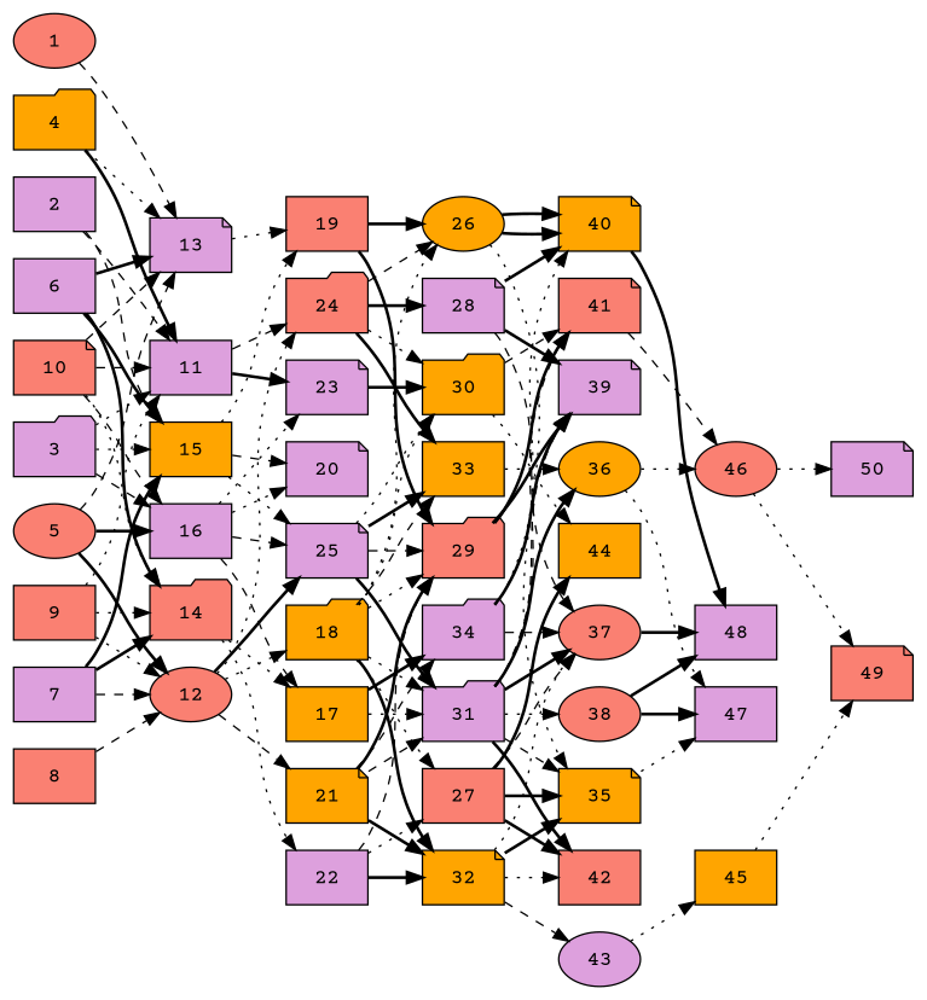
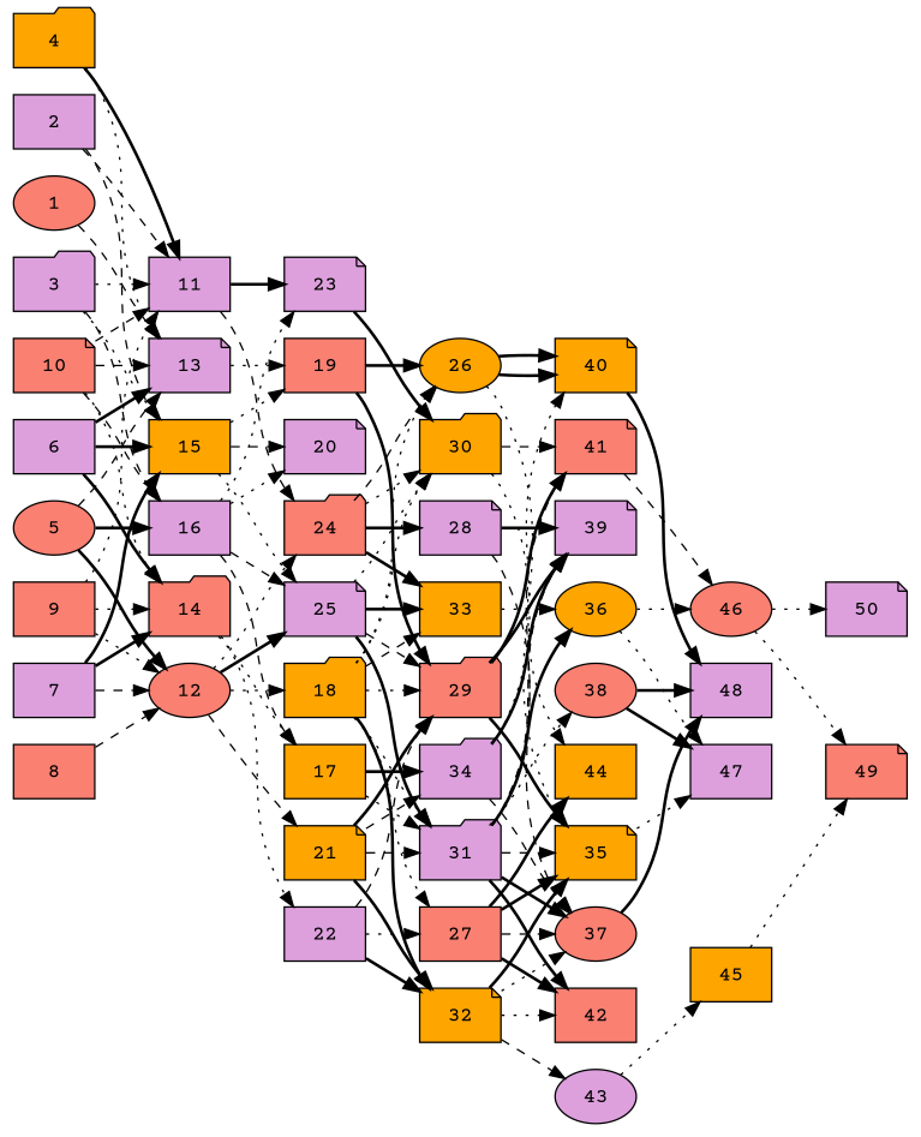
  digraph {
    fontname="Courier Prime"
    rankdir=LR
    node [alpha=0.01 compute_size=8589934592 fillcolor=plum fontname="Courier Prime" result_size=1024 shape=box style=filled]
    edge [fontname="Courier Prime" style=bold]
    1 [alpha=0.02 compute_size=12478119005 fillcolor=salmon ram=25936696 result_size=70656 shape=ellipse trans_size=412114]
    13 [alpha=0.13 compute_size=68719476736 ram=18864758 result_size=74752 shape=note trans_size=868650]
    19 [alpha=0.18 compute_size=703020033162 fillcolor=salmon ram=49032536 trans_size=804137]
    26 [alpha=0.05 compute_size=5600561996 fillcolor=orange ram=15840515 result_size=74752 shape=ellipse trans_size=904559]
    29 [compute_size=485500150 fillcolor=salmon ram=29044878 result_size=70656 shape=folder trans_size=828856]
    2 [alpha=0.20 compute_size=257706490179 ram=13867085 result_size=13312 trans_size=464646]
    11 [compute_size=1067269973054 ram=37605132 result_size=54272 trans_size=292435]
    15 [alpha=0.04 compute_size=549755813888 fillcolor=orange ram=18727816 result_size=91136 trans_size=570664]
    23 [alpha=0.05 compute_size=301268582628 ram=51173600 result_size=91136 shape=note trans_size=1013773]
    24 [alpha=0.10 compute_size=2807008595 fillcolor=salmon ram=46536308 result_size=29696 shape=folder trans_size=207725]
    25 [alpha=0.03 compute_size=549755813888 ram=2803720 result_size=91136 shape=note trans_size=18729]
    20 [alpha=0.18 compute_size=624846803890 ram=45278036 result_size=0 shape=note trans_size=107508]
    30 [alpha=0.07 compute_size=543980021995 fillcolor=orange ram=17862268 result_size=9216 shape=folder trans_size=649950]
    33 [alpha=0.07 fillcolor=orange ram=24583212 result_size=70656 trans_size=666696]
    28 [alpha=0.09 compute_size=14045338386 ram=30969500 result_size=9216 shape=note trans_size=317053]
    31 [alpha=0.04 ram=47558792 result_size=70656 shape=folder trans_size=944024]
    3 [alpha=0.15 compute_size=782757789696 ram=2464248 result_size=54272 shape=folder trans_size=107749]
    16 [alpha=0.00 compute_size=460997325028 ram=49117872 result_size=13312 trans_size=301362]
    17 [alpha=0.04 compute_size=68719476736 fillcolor=orange ram=38377276 result_size=74752 trans_size=881294]
    34 [ram=21395704 result_size=70656 shape=folder trans_size=716184]
    4 [alpha=0.10 compute_size=34525333944 fillcolor=orange ram=8800924 result_size=74752 shape=folder trans_size=777566]
    5 [alpha=0.19 compute_size=134217728000 fillcolor=salmon ram=40644372 shape=ellipse trans_size=101144]
    12 [alpha=0.07 compute_size=478893262656 fillcolor=salmon ram=866807 shape=ellipse trans_size=602721]
    18 [alpha=0.05 compute_size=49961795123 fillcolor=orange ram=49428264 shape=folder trans_size=203490]
    21 [alpha=0.05 compute_size=29168238201 fillcolor=orange ram=21388166 result_size=54272 shape=note trans_size=742195]
    27 [alpha=0.14 compute_size=35458879538 fillcolor=salmon ram=23201566 result_size=70656 trans_size=795405]
    32 [alpha=0.18 compute_size=28991029248 fillcolor=orange ram=38959832 result_size=29696 shape=note trans_size=284122]
    6 [alpha=0.07 compute_size=134217728000 ram=40812224 trans_size=315621]
    14 [alpha=0.17 compute_size=5589617044 fillcolor=salmon ram=2232308 shape=folder trans_size=260605]
    22 [alpha=0.15 compute_size=819294884747 ram=45865268 trans_size=669808]
    7 [alpha=0.06 compute_size=9778577620 ram=29840468 result_size=13312 trans_size=174938]
    8 [alpha=0.09 compute_size=137582208496 fillcolor=salmon ram=17329540 trans_size=354459]
    9 [alpha=0.00 compute_size=225956353093 fillcolor=salmon ram=2656767 result_size=13312 trans_size=964456]
    10 [alpha=0.15 compute_size=782757789696 fillcolor=salmon ram=51185464 result_size=54272 shape=note trans_size=887879]
    41 [compute_size=2112411195 fillcolor=salmon ram=47346496 result_size=70656 shape=note trans_size=231901]
    44 [alpha=0.09 fillcolor=orange ram=7232500 result_size=0 trans_size=593184]
    35 [alpha=0.15 compute_size=3989294112 fillcolor=orange ram=41235392 result_size=29696 shape=note trans_size=418044]
    40 [alpha=0.16 compute_size=22830278076 fillcolor=orange ram=47004196 result_size=91136 shape=note trans_size=42469]
    36 [alpha=0.07 compute_size=3204521002 fillcolor=orange ram=6006258 result_size=74752 shape=ellipse trans_size=277938]
    37 [compute_size=299954554916 fillcolor=salmon ram=47382116 shape=ellipse trans_size=196196]
    39 [compute_size=1059147531052 ram=9684446 result_size=0 shape=note trans_size=921390]
    42 [alpha=0.11 compute_size=10867052609 fillcolor=salmon ram=51324152 result_size=0 trans_size=200660]
    38 [alpha=0.14 compute_size=9706234542 fillcolor=salmon ram=8470302 result_size=91136 shape=ellipse trans_size=1026748]
    43 [alpha=0.17 compute_size=368293445632 ram=26074656 result_size=9216 shape=ellipse trans_size=356131]
    47 [alpha=0.09 compute_size=549755813888 ram=38597536 result_size=0 trans_size=96270]
    48 [alpha=0.06 compute_size=68719476736 ram=38226544 result_size=0 trans_size=715913]
    46 [alpha=0.13 compute_size=977370805947 fillcolor=salmon ram=49414852 result_size=54272 shape=ellipse trans_size=486331]
    45 [alpha=0.02 compute_size=8925979477 fillcolor=orange ram=10113574 trans_size=44748]
    49 [compute_size=368293445632 fillcolor=salmon ram=19476376 result_size=0 shape=note trans_size=207442]
    50 [alpha=0.15 compute_size=2332216995 ram=31414610 result_size=0 shape=note trans_size=135623]
    1 -> 13 [style=dashed]
    13 -> 19 [style=dotted]
    19 -> 26
    19 -> 29
    26 -> 35 [style=dotted]
    26 -> 40
    26 -> 40
    29 -> 41
+   29 -> 35
    29 -> 39
    2 -> 11 [style=dashed]
    2 -> 15 [style=dashed]
    11 -> 23
    11 -> 24 [style=dashed]
    15 -> 19 [style=dotted]
    15 -> 25 [style=dotted]
    15 -> 20 [style=dashed]
    23 -> 30
    24 -> 26 [style=dashed]
    24 -> 30 [style=dotted]
    24 -> 33
    24 -> 28
    25 -> 29 [style=dashed]
    25 -> 30 [style=dotted]
    25 -> 33
    25 -> 31
    30 -> 41 [style=dashed]
    30 -> 44 [style=dotted]
    33 -> 36 [style=dotted]
-   28 -> 40
    28 -> 37 [style=dashed]
    28 -> 39
    31 -> 41 [style=dashed]
    31 -> 35 [style=dashed]
    31 -> 36
    31 -> 37
    31 -> 39 [style=dashed]
    31 -> 42
    31 -> 38 [style=dotted]
    3 -> 11 [style=dotted]
    3 -> 15 [style=dotted]
    3 -> 16 [style=dashed]
    16 -> 23 [style=dotted]
    16 -> 25 [style=dashed]
    16 -> 20 [style=dotted]
    16 -> 17 [style=dashed]
    17 -> 31 [style=dotted]
    17 -> 34
    34 -> 40 [style=dotted]
    34 -> 37 [style=dashed]
    34 -> 39
    4 -> 13 [style=dotted]
    4 -> 11
    5 -> 13 [style=dashed]
    5 -> 16
    5 -> 12
    12 -> 24 [style=dotted]
    12 -> 25
    12 -> 18 [style=dotted]
    12 -> 21 [style=dashed]
    18 -> 26 [style=dotted]
    18 -> 29 [style=dotted]
    18 -> 30 [style=dotted]
    18 -> 33 [style=dashed]
    18 -> 31 [style=dotted]
    18 -> 27 [style=dotted]
    18 -> 32
    21 -> 29
    21 -> 31 [style=dashed]
    21 -> 34 [style=dashed]
    21 -> 32
    27 -> 44
    27 -> 35
    27 -> 37 [style=dashed]
    27 -> 42
    32 -> 35
    32 -> 37 [style=dotted]
    32 -> 42 [style=dotted]
    32 -> 43 [style=dashed]
    6 -> 13
    6 -> 15
    6 -> 14
    14 -> 17 [style=dotted]
    14 -> 22 [style=dotted]
    22 -> 29 [style=dashed]
    22 -> 27 [style=dotted]
    22 -> 32
    7 -> 15
    7 -> 12 [style=dashed]
    7 -> 14
    8 -> 12 [style=dashed]
    9 -> 11 [style=dotted]
    9 -> 12 [style=dotted]
    9 -> 14 [style=dotted]
    10 -> 13 [style=dashed]
    10 -> 11 [style=dashed]
    10 -> 16 [style=dashed]
    10 -> 14 [style=dotted]
    41 -> 46 [style=dashed]
    35 -> 47 [style=dotted]
    40 -> 48
    36 -> 47 [style=dotted]
    36 -> 46 [style=dotted]
    37 -> 48
    38 -> 47
    38 -> 48
    43 -> 45 [style=dotted]
    46 -> 49 [style=dotted]
    46 -> 50 [style=dotted]
    45 -> 49 [style=dotted]
  }
